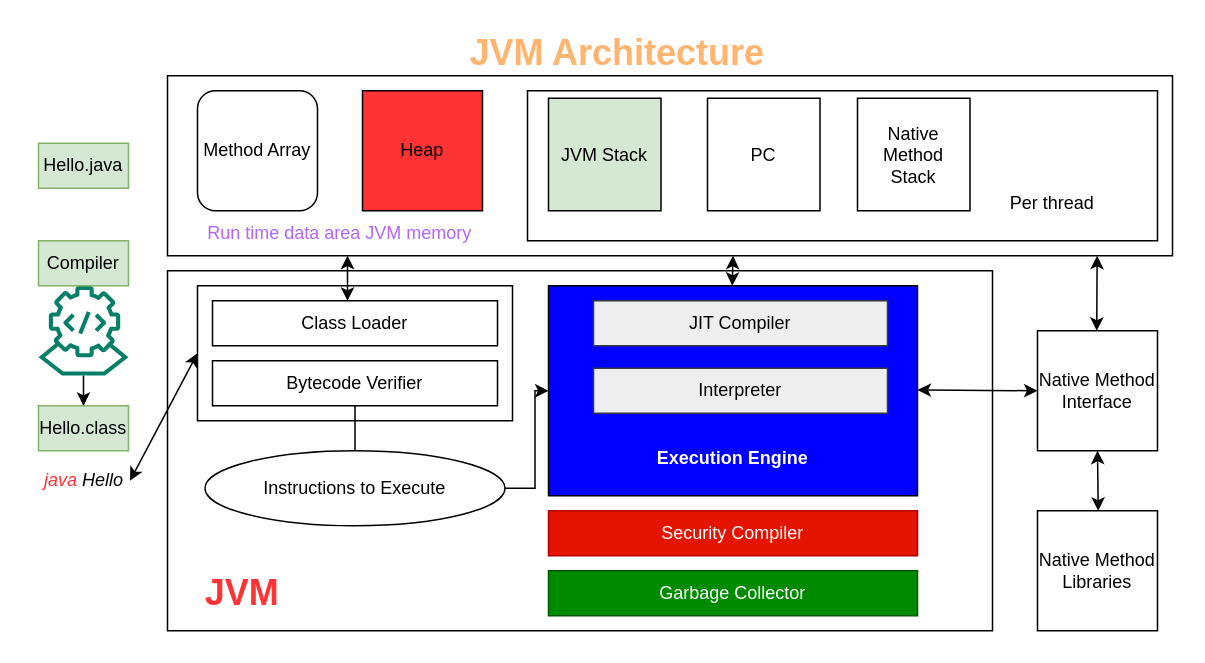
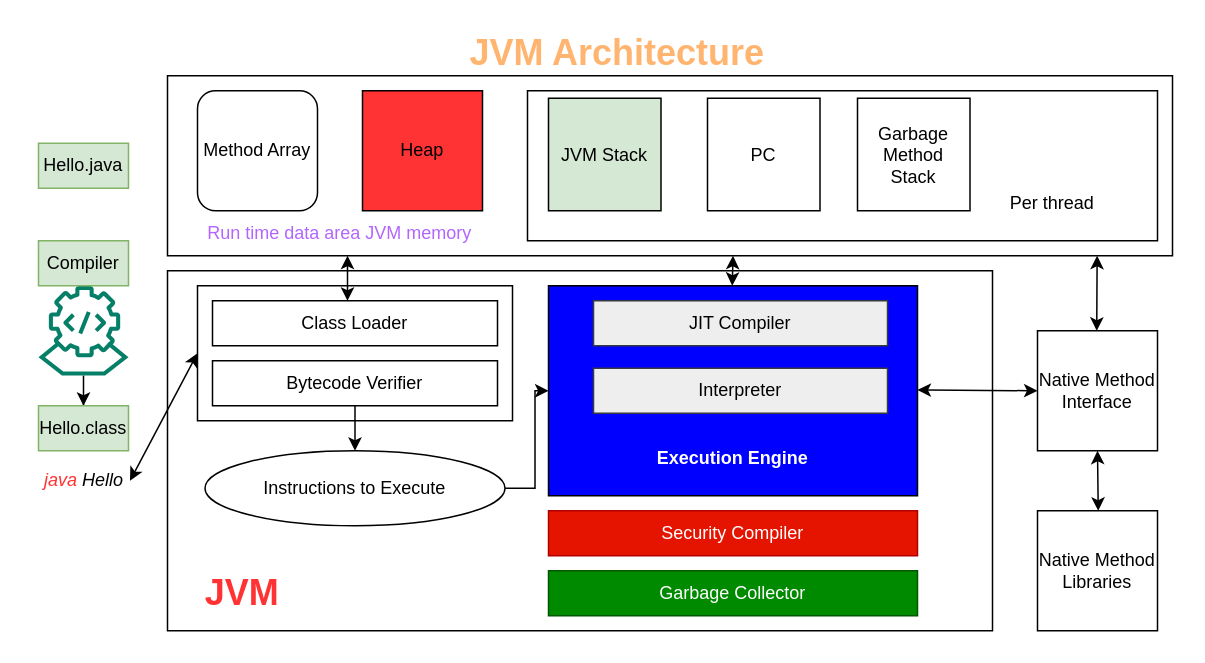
  <mxCell id="0" />
  <mxCell id="1" parent="0" />
  <mxCell id="2" value="Hello.java" style="text;html=1;strokeColor=#82b366;fillColor=#d5e8d4;align=center;verticalAlign=middle;whiteSpace=wrap;rounded=0;" parent="1" vertex="1"><mxGeometry x="25" y="95" width="60" height="30" as="geometry" /></mxCell>
  <mxCell id="3" value="" style="edgeStyle=orthogonalEdgeStyle;rounded=0;orthogonalLoop=1;jettySize=auto;html=1;" parent="1" source="4" target="6" edge="1"><mxGeometry relative="1" as="geometry" /></mxCell>
  <mxCell id="4" value="" style="sketch=0;outlineConnect=0;fontColor=#232F3E;gradientColor=none;fillColor=#067F68;strokeColor=none;dashed=0;verticalLabelPosition=bottom;verticalAlign=top;align=center;html=1;fontSize=12;fontStyle=0;aspect=fixed;shape=mxgraph.aws4.mainframe_modernization_compiler;" parent="1" vertex="1"><mxGeometry x="25" y="190" width="60" height="60" as="geometry" /></mxCell>
  <mxCell id="5" value="Compiler" style="text;html=1;strokeColor=#82b366;fillColor=#d5e8d4;align=center;verticalAlign=middle;whiteSpace=wrap;rounded=0;" parent="1" vertex="1"><mxGeometry x="25" y="160" width="60" height="30" as="geometry" /></mxCell>
  <mxCell id="6" value="Hello.class" style="text;html=1;strokeColor=#82b366;fillColor=#d5e8d4;align=center;verticalAlign=middle;whiteSpace=wrap;rounded=0;" parent="1" vertex="1"><mxGeometry x="25" y="270" width="60" height="30" as="geometry" /></mxCell>
  <mxCell id="7" value="" style="rounded=0;whiteSpace=wrap;html=1;" parent="1" vertex="1"><mxGeometry x="111" y="180" width="550" height="240" as="geometry" /></mxCell>
  <mxCell id="8" value="" style="rounded=0;whiteSpace=wrap;html=1;" parent="1" vertex="1"><mxGeometry x="111" y="50" width="670" height="120" as="geometry" /></mxCell>
  <mxCell id="9" value="Method Array" style="whiteSpace=wrap;html=1;aspect=fixed;rounded=1;" parent="1" vertex="1"><mxGeometry x="131" y="60" width="80" height="80" as="geometry" /></mxCell>
  <mxCell id="10" value="Heap" style="whiteSpace=wrap;html=1;aspect=fixed;fillColor=#FF3333;" parent="1" vertex="1"><mxGeometry x="241" y="60" width="80" height="80" as="geometry" /></mxCell>
  <mxCell id="11" value="" style="rounded=0;whiteSpace=wrap;html=1;" parent="1" vertex="1"><mxGeometry x="351" y="60" width="420" height="100" as="geometry" /></mxCell>
  <mxCell id="12" value="JVM Stack" style="whiteSpace=wrap;html=1;aspect=fixed;fillColor=#d5e8d4;" parent="1" vertex="1"><mxGeometry x="365" y="65" width="75" height="75" as="geometry" /></mxCell>
  <mxCell id="13" value="PC" style="whiteSpace=wrap;html=1;aspect=fixed;" parent="1" vertex="1"><mxGeometry x="471" y="65" width="75" height="75" as="geometry" /></mxCell>
- <mxCell id="14" value="Native Method Stack" style="whiteSpace=wrap;html=1;aspect=fixed;" parent="1" vertex="1"><mxGeometry x="571" y="65" width="75" height="75" as="geometry" /></mxCell>
+ <mxCell id="14" value="Garbage Method Stack" style="whiteSpace=wrap;html=1;aspect=fixed;" parent="1" vertex="1"><mxGeometry x="571" y="65" width="75" height="75" as="geometry" /></mxCell>
  <mxCell id="15" value="Native Method Interface" style="whiteSpace=wrap;html=1;aspect=fixed;" parent="1" vertex="1"><mxGeometry x="691" y="220" width="80" height="80" as="geometry" /></mxCell>
  <mxCell id="16" value="Native Method Libraries" style="whiteSpace=wrap;html=1;aspect=fixed;" parent="1" vertex="1"><mxGeometry x="691" y="340" width="80" height="80" as="geometry" /></mxCell>
  <mxCell id="17" value="" style="rounded=0;whiteSpace=wrap;html=1;" parent="1" vertex="1"><mxGeometry x="131" y="190" width="210" height="90" as="geometry" /></mxCell>
  <mxCell id="18" value="" style="rounded=0;whiteSpace=wrap;html=1;fillColor=#0000FF;" parent="1" vertex="1"><mxGeometry x="365" y="190" width="246" height="140" as="geometry" /></mxCell>
  <mxCell id="19" value="Execution Engine" style="text;html=1;align=center;verticalAlign=middle;whiteSpace=wrap;rounded=0;fontColor=#FFFFFF;fontStyle=1" parent="1" vertex="1"><mxGeometry x="395" y="290" width="186" height="30" as="geometry" /></mxCell>
  <mxCell id="20" value="Security Compiler" style="text;html=1;strokeColor=#B20000;fillColor=#e51400;align=center;verticalAlign=middle;whiteSpace=wrap;rounded=0;fontColor=#ffffff;" parent="1" vertex="1"><mxGeometry x="365" y="340" width="246" height="30" as="geometry" /></mxCell>
  <mxCell id="21" value="Garbage Collector" style="text;html=1;strokeColor=#005700;fillColor=#008a00;align=center;verticalAlign=middle;whiteSpace=wrap;rounded=0;fontColor=#ffffff;" parent="1" vertex="1"><mxGeometry x="365" y="380" width="246" height="30" as="geometry" /></mxCell>
  <mxCell id="22" value="JIT Compiler&lt;span style=&quot;color: rgba(0 , 0 , 0 , 0) ; font-family: monospace ; font-size: 0px&quot;&gt;%3CmxGraphModel%3E%3Croot%3E%3CmxCell%20id%3D%220%22%2F%3E%3CmxCell%20id%3D%221%22%20parent%3D%220%22%2F%3E%3CmxCell%20id%3D%222%22%20value%3D%22Text%22%20style%3D%22text%3Bhtml%3D1%3BstrokeColor%3Dnone%3BfillColor%3Dnone%3Balign%3Dcenter%3BverticalAlign%3Dmiddle%3BwhiteSpace%3Dwrap%3Brounded%3D0%3B%22%20vertex%3D%221%22%20parent%3D%221%22%3E%3CmxGeometry%20x%3D%22414%22%20y%3D%22320%22%20width%3D%2260%22%20height%3D%2230%22%20as%3D%22geometry%22%2F%3E%3C%2FmxCell%3E%3C%2Froot%3E%3C%2FmxGraphModel%3E&lt;/span&gt;" style="text;html=1;align=center;verticalAlign=middle;whiteSpace=wrap;rounded=0;fillColor=#eeeeee;strokeColor=#36393d;" parent="1" vertex="1"><mxGeometry x="395" y="200" width="196" height="30" as="geometry" /></mxCell>
  <mxCell id="23" value="Interpreter" style="text;html=1;align=center;verticalAlign=middle;whiteSpace=wrap;rounded=0;fillColor=#eeeeee;strokeColor=#36393d;" parent="1" vertex="1"><mxGeometry x="395" y="245" width="196" height="30" as="geometry" /></mxCell>
  <mxCell id="24" value="Per thread" style="text;html=1;align=center;verticalAlign=middle;whiteSpace=wrap;rounded=0;" parent="1" vertex="1"><mxGeometry x="671" y="120" width="60" height="30" as="geometry" /></mxCell>
  <mxCell id="25" value="&lt;font style=&quot;font-size: 24px&quot; color=&quot;#ff3333&quot;&gt;&lt;b&gt;JVM&lt;/b&gt;&lt;/font&gt;" style="text;html=1;strokeColor=none;fillColor=none;align=center;verticalAlign=middle;whiteSpace=wrap;rounded=0;fontColor=#000000;" parent="1" vertex="1"><mxGeometry x="131" y="380" width="60" height="30" as="geometry" /></mxCell>
  <mxCell id="26" value="Class Loader" style="rounded=0;whiteSpace=wrap;html=1;fontSize=12;" parent="1" vertex="1"><mxGeometry x="141" y="200" width="190" height="30" as="geometry" /></mxCell>
- <mxCell id="27" value="" style="edgeStyle=orthogonalEdgeStyle;rounded=0;orthogonalLoop=1;jettySize=auto;html=1;fontSize=12;fontColor=#B266FF;endArrow=none;" parent="1" source="28" target="30" edge="1"><mxGeometry relative="1" as="geometry" /></mxCell>
+ <mxCell id="27" value="" style="edgeStyle=orthogonalEdgeStyle;rounded=0;orthogonalLoop=1;jettySize=auto;html=1;fontSize=12;fontColor=#B266FF;" parent="1" source="28" target="30" edge="1"><mxGeometry relative="1" as="geometry" /></mxCell>
  <mxCell id="28" value="Bytecode Verifier" style="rounded=0;whiteSpace=wrap;html=1;fontSize=12;" parent="1" vertex="1"><mxGeometry x="141" y="240" width="190" height="30" as="geometry" /></mxCell>
  <mxCell id="29" style="edgeStyle=orthogonalEdgeStyle;rounded=0;orthogonalLoop=1;jettySize=auto;html=1;fontSize=12;fontColor=#B266FF;entryX=0;entryY=0.5;entryDx=0;entryDy=0;" parent="1" source="30" target="18" edge="1"><mxGeometry relative="1" as="geometry"><Array as="points"><mxPoint x="356" y="325" /><mxPoint x="356" y="260" /></Array></mxGeometry></mxCell>
  <mxCell id="30" value="Instructions to Execute" style="ellipse;whiteSpace=wrap;html=1;fontSize=12;fontColor=#000000;fillColor=#FFFFFF;" parent="1" vertex="1"><mxGeometry x="136" y="300" width="200" height="50" as="geometry" /></mxCell>
  <mxCell id="31" value="" style="endArrow=classic;startArrow=classic;html=1;rounded=0;fontSize=12;fontColor=#000000;exitX=0.5;exitY=0;exitDx=0;exitDy=0;" parent="1" edge="1"><mxGeometry width="50" height="50" relative="1" as="geometry"><mxPoint x="731.5" y="340" as="sourcePoint" /><mxPoint x="731" y="300" as="targetPoint" /><Array as="points"><mxPoint x="731.5" y="340" /></Array></mxGeometry></mxCell>
  <mxCell id="32" value="" style="endArrow=classic;startArrow=classic;html=1;rounded=0;fontSize=12;fontColor=#000000;exitX=0.5;exitY=0;exitDx=0;exitDy=0;entryX=0.925;entryY=1;entryDx=0;entryDy=0;entryPerimeter=0;" parent="1" target="8" edge="1"><mxGeometry width="50" height="50" relative="1" as="geometry"><mxPoint x="730.5" y="220" as="sourcePoint" /><mxPoint x="730" y="180" as="targetPoint" /><Array as="points"><mxPoint x="730.5" y="220" /></Array></mxGeometry></mxCell>
  <mxCell id="33" value="" style="endArrow=classic;startArrow=classic;html=1;rounded=0;fontSize=12;fontColor=#000000;exitX=0.5;exitY=0;exitDx=0;exitDy=0;" parent="1" edge="1"><mxGeometry width="50" height="50" relative="1" as="geometry"><mxPoint x="231" y="200" as="sourcePoint" /><mxPoint x="231" y="170" as="targetPoint" /><Array as="points"><mxPoint x="231" y="200" /></Array></mxGeometry></mxCell>
  <mxCell id="34" value="&lt;font color=&quot;#b266ff&quot;&gt;Run time data area JVM memory&lt;/font&gt;" style="text;html=1;strokeColor=none;fillColor=none;align=center;verticalAlign=middle;whiteSpace=wrap;rounded=0;fontSize=12;fontColor=#000000;" parent="1" vertex="1"><mxGeometry x="131" y="140" width="190" height="30" as="geometry" /></mxCell>
  <mxCell id="35" value="" style="endArrow=classic;startArrow=classic;html=1;rounded=0;fontSize=12;fontColor=#000000;exitX=0.5;exitY=0;exitDx=0;exitDy=0;" parent="1" edge="1"><mxGeometry width="50" height="50" relative="1" as="geometry"><mxPoint x="487.5" y="190" as="sourcePoint" /><mxPoint x="488" y="170" as="targetPoint" /><Array as="points"><mxPoint x="487.5" y="190" /></Array></mxGeometry></mxCell>
  <mxCell id="36" value="" style="endArrow=classic;startArrow=classic;html=1;rounded=0;fontSize=12;fontColor=#B266FF;entryX=0;entryY=0.5;entryDx=0;entryDy=0;" parent="1" target="15" edge="1"><mxGeometry width="50" height="50" relative="1" as="geometry"><mxPoint x="611" y="259.5" as="sourcePoint" /><mxPoint x="675" y="259.5" as="targetPoint" /></mxGeometry></mxCell>
  <mxCell id="37" value="&lt;h1&gt;&lt;font color=&quot;#ffb570&quot;&gt;JVM Architecture&lt;/font&gt;&lt;/h1&gt;" style="text;html=1;strokeColor=none;fillColor=none;align=center;verticalAlign=middle;whiteSpace=wrap;rounded=0;fontSize=12;fontColor=#B266FF;" parent="1" vertex="1"><mxGeometry x="261" width="300" height="30" as="geometry" y="20" /></mxCell>
  <mxCell id="38" value="" style="endArrow=classic;startArrow=classic;html=1;rounded=0;entryX=0;entryY=0.5;entryDx=0;entryDy=0;" parent="1" target="17" edge="1"><mxGeometry width="50" height="50" relative="1" as="geometry"><mxPoint x="86" y="320" as="sourcePoint" /><mxPoint x="136" y="270" as="targetPoint" /></mxGeometry></mxCell>
  <mxCell id="39" value="&lt;i&gt;&lt;font color=&quot;#ff3333&quot;&gt;java&lt;/font&gt; Hello&lt;/i&gt;" style="text;html=1;align=center;verticalAlign=middle;resizable=0;points=[];autosize=1;strokeColor=none;fillColor=none;" parent="1" vertex="1"><mxGeometry x="20" y="310" width="70" height="20" as="geometry" /></mxCell>
